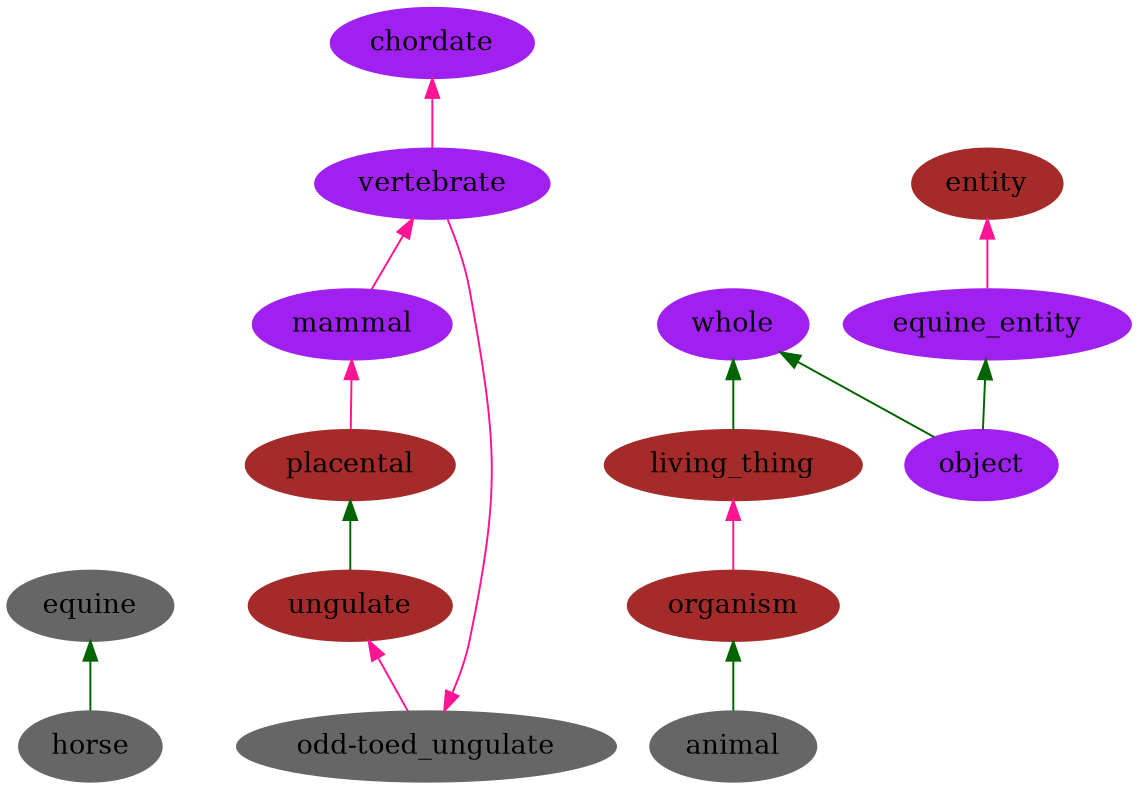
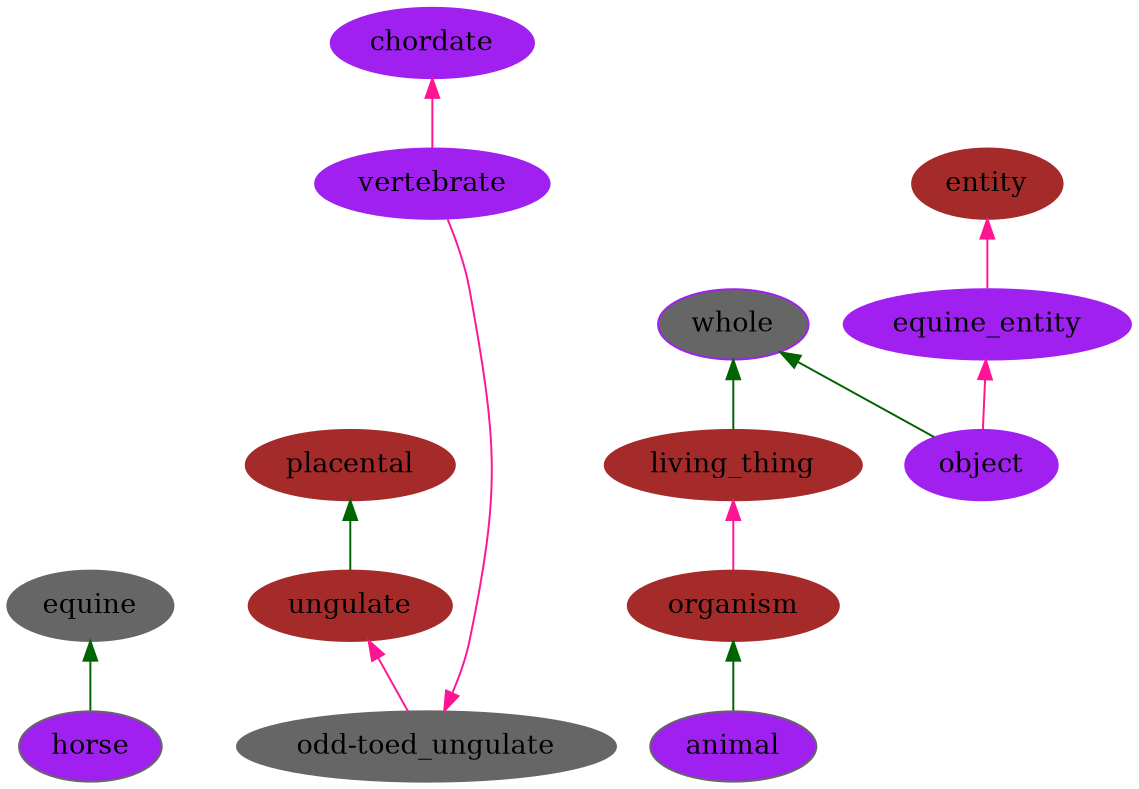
  digraph {
    rankdir=BT
    node [color=purple style=filled]
    edge [color=deeppink]
-   horse [color=gray40]
+   horse [color=gray40 fillcolor=purple]
    equine [color=gray40]
    "odd-toed_ungulate" [color=gray40]
    ungulate [color=brown]
    placental [color=brown]
-   mammal
    vertebrate
    chordate
-   animal [color=gray40]
+   animal [color=gray40 fillcolor=purple]
    organism [color=brown]
    living_thing [color=brown]
-   whole
+   whole [fillcolor=gray40]
    object
    n14 [label=equine_entity]
    entity [color=brown]
    horse -> equine [color=darkgreen]
    "odd-toed_ungulate" -> ungulate
    ungulate -> placental [color=darkgreen]
-   placental -> mammal
-   mammal -> vertebrate
    vertebrate -> "odd-toed_ungulate"
    vertebrate -> chordate
    animal -> organism [color=darkgreen]
    organism -> living_thing
    living_thing -> whole [color=darkgreen]
    object -> whole [color=darkgreen]
-   object -> n14 [color=darkgreen]
+   object -> n14
    n14 -> entity
  }
